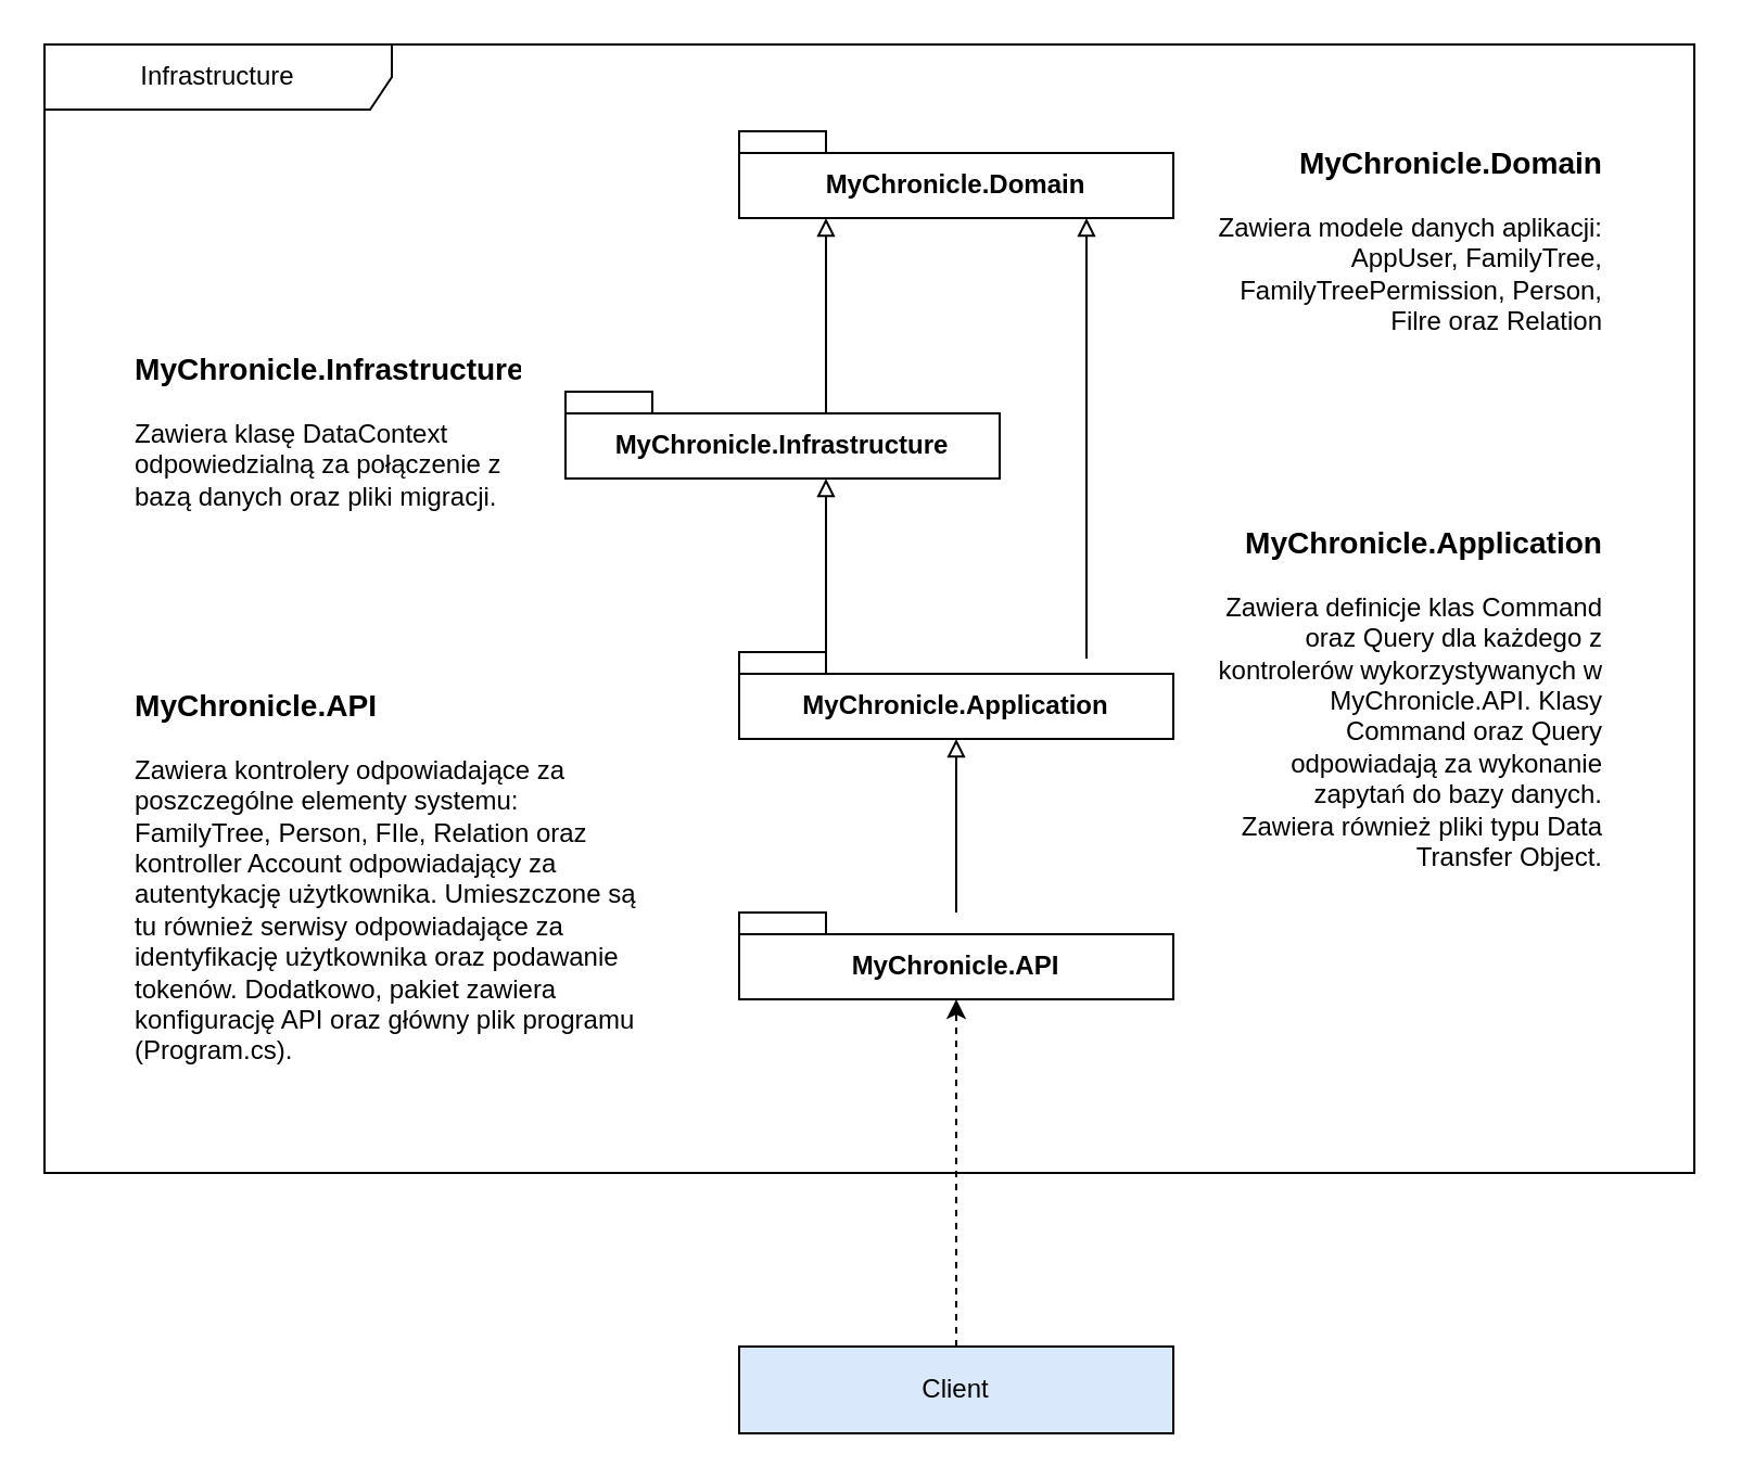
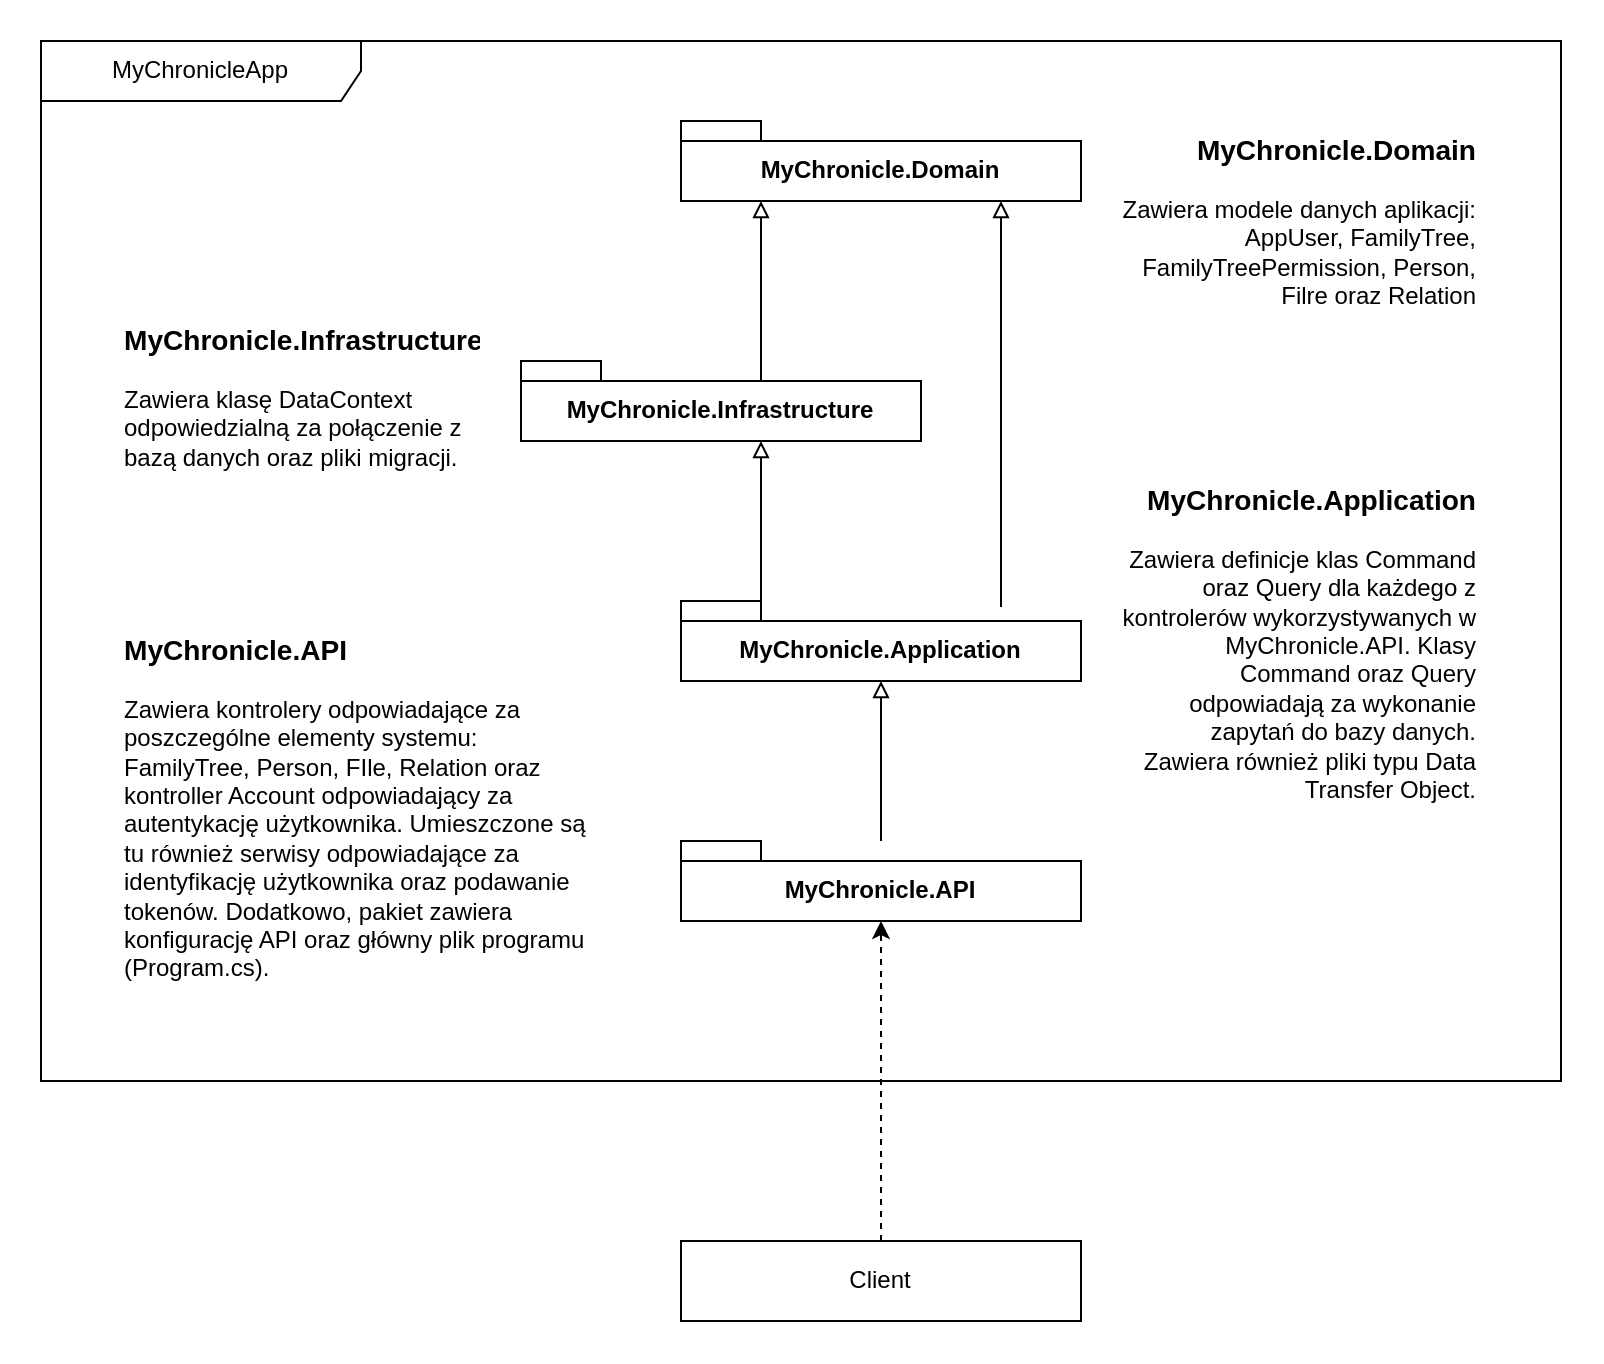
  <mxCell id="0" />
  <mxCell id="1" parent="0" />
  <mxCell id="2" value="" style="edgeStyle=orthogonalEdgeStyle;rounded=0;orthogonalLoop=1;jettySize=auto;html=1;endArrow=block;endFill=0;" edge="1" parent="1" source="15"><mxGeometry relative="1" as="geometry"><mxPoint x="440" y="420" as="sourcePoint" /><mxPoint x="440" y="340" as="targetPoint" /></mxGeometry></mxCell>
  <mxCell id="3" value="&lt;h3 style=&quot;margin-top: 0px;&quot;&gt;&lt;span style=&quot;background-color: transparent; color: light-dark(rgb(0, 0, 0), rgb(255, 255, 255));&quot;&gt;MyChronicle.Domain&lt;/span&gt;&lt;/h3&gt;&lt;div&gt;&lt;span style=&quot;background-color: transparent; color: light-dark(rgb(0, 0, 0), rgb(255, 255, 255));&quot;&gt;Zawiera modele danych aplikacji: AppUser, FamilyTree, FamilyTreePermission, Person, Filre oraz Relation&lt;/span&gt;&lt;/div&gt;" style="text;html=1;whiteSpace=wrap;overflow=hidden;rounded=0;align=right;" vertex="1" parent="1"><mxGeometry x="560" y="60" width="180" height="100" as="geometry" /></mxCell>
  <mxCell id="4" value="&lt;h3 style=&quot;margin-top: 0px;&quot;&gt;&lt;span style=&quot;background-color: transparent; color: light-dark(rgb(0, 0, 0), rgb(255, 255, 255));&quot;&gt;MyChronicle.Infrastructure&lt;/span&gt;&lt;/h3&gt;&lt;div&gt;Zawiera klasę DataContext odpowiedzialną za połączenie z bazą danych oraz pliki migracji.&lt;/div&gt;" style="text;html=1;whiteSpace=wrap;overflow=hidden;rounded=0;" vertex="1" parent="1"><mxGeometry x="60" y="155" width="180" height="90" as="geometry" /></mxCell>
  <mxCell id="5" value="&lt;h3 style=&quot;margin-top: 0px;&quot;&gt;&lt;span style=&quot;background-color: transparent; color: light-dark(rgb(0, 0, 0), rgb(255, 255, 255));&quot;&gt;MyChronicle.Application&lt;/span&gt;&lt;/h3&gt;&lt;div&gt;Zawiera definicje klas Command oraz Query dla każdego z kontrolerów wykorzystywanych w MyChronicle.API. Klasy Command oraz Query odpowiadają za wykonanie zapytań do bazy danych. Zawiera również pliki typu Data Transfer Object.&lt;/div&gt;" style="text;html=1;whiteSpace=wrap;overflow=hidden;rounded=0;align=right;" vertex="1" parent="1"><mxGeometry x="560" y="235" width="180" height="170" as="geometry" /></mxCell>
  <mxCell id="6" value="&lt;h3 style=&quot;margin-top: 0px;&quot;&gt;&lt;span style=&quot;background-color: transparent; color: light-dark(rgb(0, 0, 0), rgb(255, 255, 255));&quot;&gt;MyChronicle.API&lt;/span&gt;&lt;/h3&gt;&lt;div&gt;&lt;span style=&quot;background-color: transparent; color: light-dark(rgb(0, 0, 0), rgb(255, 255, 255));&quot;&gt;Zawiera kontrolery odpowiadające za poszczególne elementy systemu: FamilyTree, Person, FIle, Relation oraz kontroller Account odpowiadający za autentykację użytkownika. Umieszczone są tu również serwisy odpowiadające za identyfikację użytkownika oraz podawanie tokenów. Dodatkowo, pakiet zawiera konfigurację API oraz główny plik programu (Program.cs).&lt;/span&gt;&lt;/div&gt;" style="text;html=1;whiteSpace=wrap;overflow=hidden;rounded=0;" vertex="1" parent="1"><mxGeometry x="60" y="310" width="240" height="190" as="geometry" /></mxCell>
  <mxCell id="7" style="edgeStyle=orthogonalEdgeStyle;rounded=0;orthogonalLoop=1;jettySize=auto;html=1;entryX=0.5;entryY=1;entryDx=0;entryDy=0;dashed=1;" edge="1" parent="1" source="8"><mxGeometry relative="1" as="geometry"><mxPoint x="440" y="460" as="targetPoint" /></mxGeometry></mxCell>
- <mxCell id="8" value="Client" style="html=1;whiteSpace=wrap;fillColor=#dae8fc;" vertex="1" parent="1"><mxGeometry x="340" y="620" width="200" height="40" as="geometry" /></mxCell>
+ <mxCell id="8" value="Client" style="html=1;whiteSpace=wrap;" vertex="1" parent="1"><mxGeometry x="340" y="620" width="200" height="40" as="geometry" /></mxCell>
  <mxCell id="9" value="MyChronicle.Domain" style="shape=folder;fontStyle=1;spacingTop=10;tabWidth=40;tabHeight=10;tabPosition=left;html=1;whiteSpace=wrap;" vertex="1" parent="1"><mxGeometry x="340" y="60" width="200" height="40" as="geometry" /></mxCell>
  <mxCell id="10" value="MyChronicle.Infrastructure" style="shape=folder;fontStyle=1;spacingTop=10;tabWidth=40;tabHeight=10;tabPosition=left;html=1;whiteSpace=wrap;" vertex="1" parent="1"><mxGeometry x="260" y="180" width="200" height="40" as="geometry" /></mxCell>
  <mxCell id="11" value="" style="edgeStyle=orthogonalEdgeStyle;rounded=0;orthogonalLoop=1;jettySize=auto;html=1;endArrow=block;endFill=0;entryX=0.2;entryY=1;entryDx=0;entryDy=0;entryPerimeter=0;exitX=0;exitY=0;exitDx=120;exitDy=10;exitPerimeter=0;" edge="1" parent="1" source="10" target="9"><mxGeometry relative="1" as="geometry"><mxPoint x="400" y="310" as="sourcePoint" /><mxPoint x="400" y="230" as="targetPoint" /><Array as="points"><mxPoint x="380" y="140" /><mxPoint x="380" y="140" /></Array></mxGeometry></mxCell>
  <mxCell id="12" value="" style="edgeStyle=orthogonalEdgeStyle;rounded=0;orthogonalLoop=1;jettySize=auto;html=1;endArrow=block;endFill=0;" edge="1" parent="1" source="13" target="10"><mxGeometry relative="1" as="geometry"><Array as="points"><mxPoint x="380" y="240" /><mxPoint x="380" y="240" /></Array></mxGeometry></mxCell>
  <mxCell id="13" value="MyChronicle.Application" style="shape=folder;fontStyle=1;spacingTop=10;tabWidth=40;tabHeight=10;tabPosition=left;html=1;whiteSpace=wrap;" vertex="1" parent="1"><mxGeometry x="340" y="300" width="200" height="40" as="geometry" /></mxCell>
  <mxCell id="14" style="edgeStyle=orthogonalEdgeStyle;rounded=0;orthogonalLoop=1;jettySize=auto;html=1;entryX=0.8;entryY=0.925;entryDx=0;entryDy=0;entryPerimeter=0;endArrow=block;endFill=0;" edge="1" parent="1"><mxGeometry relative="1" as="geometry"><mxPoint x="500" y="303" as="sourcePoint" /><mxPoint x="500" y="100" as="targetPoint" /><Array as="points"><mxPoint x="500" y="243" /><mxPoint x="500" y="243" /></Array></mxGeometry></mxCell>
  <mxCell id="15" value="MyChronicle.API" style="shape=folder;fontStyle=1;spacingTop=10;tabWidth=40;tabHeight=10;tabPosition=left;html=1;whiteSpace=wrap;" vertex="1" parent="1"><mxGeometry x="340" y="420" width="200" height="40" as="geometry" /></mxCell>
- <mxCell id="16" value="Infrastructure" style="shape=umlFrame;whiteSpace=wrap;html=1;pointerEvents=0;width=160;height=30;" vertex="1" parent="1"><mxGeometry x="20" y="20" width="760" height="520" as="geometry" /></mxCell>
+ <mxCell id="16" value="MyChronicleApp" style="shape=umlFrame;whiteSpace=wrap;html=1;pointerEvents=0;width=160;height=30;" vertex="1" parent="1"><mxGeometry x="20" y="20" width="760" height="520" as="geometry" /></mxCell>
